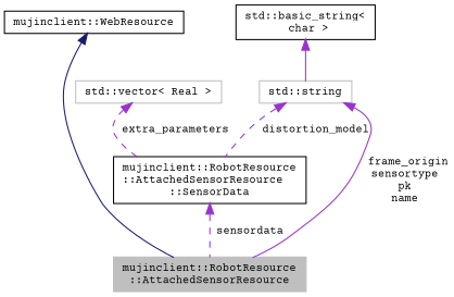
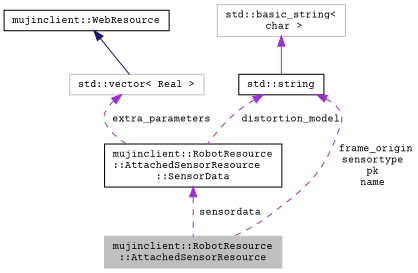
  digraph {
    fontname="Courier Prime"
    rankdir=TB
    node [color=grey75 fontname="Courier Prime" fontsize=10 shape=record]
    edge [color=darkorchid3 dir=back fontname="Courier Prime" fontsize=10 labelfontname=Helvetica labelfontsize=10 style=dashed]
    n1 [fillcolor=grey75 fontcolor=black height=0.2 label="mujinclient::RobotResource\l::AttachedSensorResource" style=filled width=0.4]
    n2 [color=black height=0.2 label="mujinclient::WebResource" width=0.4]
    n3 [color=black height=0.2 label="mujinclient::RobotResource\l::AttachedSensorResource\l::SensorData" width=0.4]
    n4 [height=0.2 label="std::vector\< Real \>" width=0.4]
-   n5 [height=0.2 label="std::string" width=0.4]
-   n6 [color=black height=0.2 label="std::basic_string\<\l char \>" width=0.4]
-   n2 -> n1 [color=midnightblue style=solid]
+   n5 [color=black height=0.2 label="std::string" width=0.4]
+   n6 [height=0.2 label="std::basic_string\<\l char \>" width=0.4]
+   n2 -> n4 [color=midnightblue style=solid]
    n3 -> n1 [label=" sensordata"]
    n4 -> n3 [label=" extra_parameters"]
-   n5 -> n1 [label=" frame_origin\nsensortype\npk\nname" style=solid]
+   n5 -> n1 [label=" frame_origin\nsensortype\npk\nname"]
    n5 -> n3 [label=" distortion_model"]
    n6 -> n5 [style=solid]
  }
